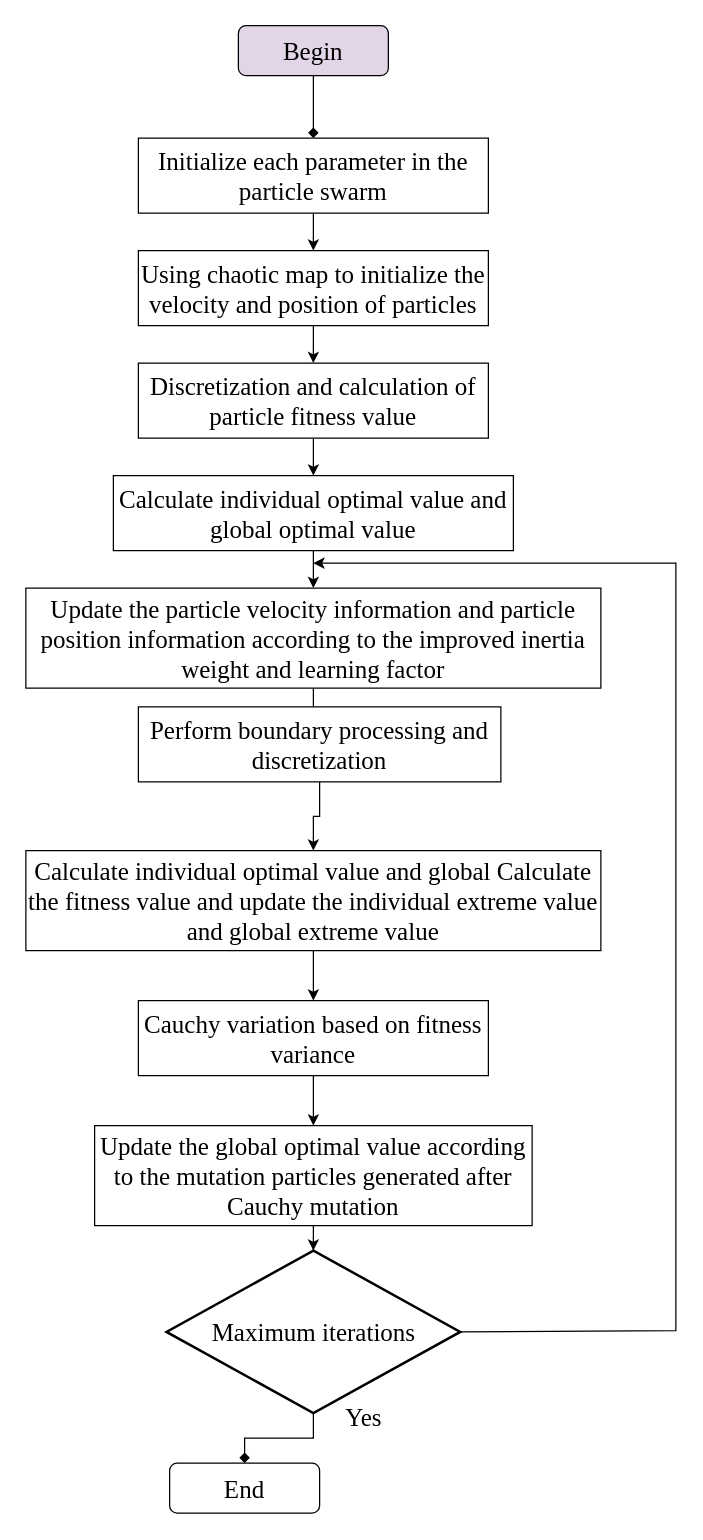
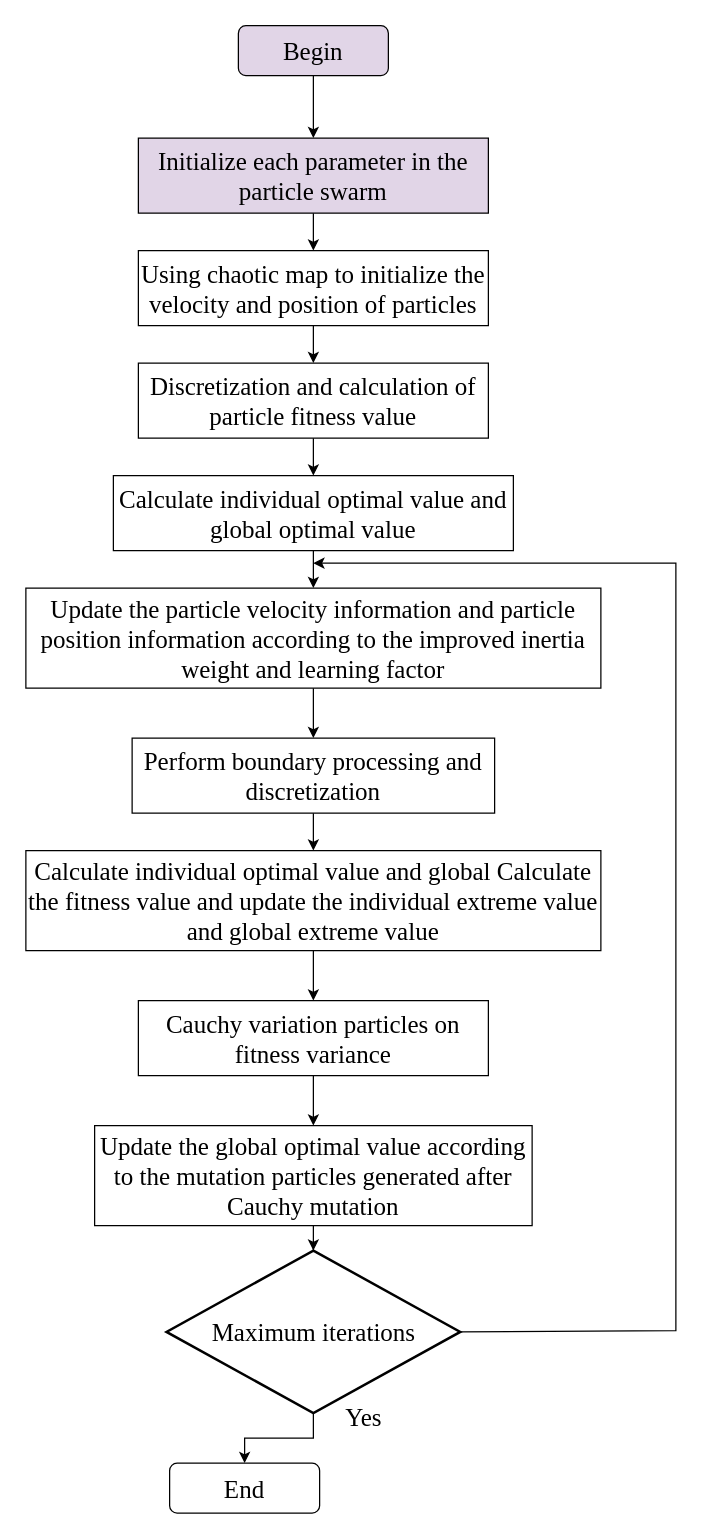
  <mxCell id="0" />
  <mxCell id="1" parent="0" />
- <mxCell id="2" value="" style="edgeStyle=orthogonalEdgeStyle;rounded=0;orthogonalLoop=1;jettySize=auto;html=1;endArrow=diamond;" edge="1" source="3" target="5" parent="1"><mxGeometry relative="1" as="geometry" /></mxCell>
+ <mxCell id="2" value="" style="edgeStyle=orthogonalEdgeStyle;rounded=0;orthogonalLoop=1;jettySize=auto;html=1;" edge="1" source="3" target="5" parent="1"><mxGeometry relative="1" as="geometry" /></mxCell>
  <mxCell id="3" value="Begin" style="rounded=1;whiteSpace=wrap;html=1;fontSize=20;glass=0;strokeWidth=1;shadow=0;fontFamily=Times New Roman;fillColor=#e1d5e7;" vertex="1" parent="1"><mxGeometry x="190" y="20" width="120" height="40" as="geometry" /></mxCell>
  <mxCell id="4" value="" style="edgeStyle=orthogonalEdgeStyle;rounded=0;orthogonalLoop=1;jettySize=auto;html=1;" edge="1" source="5" target="7" parent="1"><mxGeometry relative="1" as="geometry" /></mxCell>
- <mxCell id="5" value="Initialize each parameter in&amp;nbsp;the particle swarm" style="rounded=0;whiteSpace=wrap;html=1;fontFamily=Times New Roman;fontSize=20;" vertex="1" parent="1"><mxGeometry x="110" y="110" width="280" height="60" as="geometry" /></mxCell>
+ <mxCell id="5" value="Initialize each parameter in&amp;nbsp;the particle swarm" style="rounded=0;whiteSpace=wrap;html=1;fontFamily=Times New Roman;fontSize=20;fillColor=#e1d5e7;" vertex="1" parent="1"><mxGeometry x="110" y="110" width="280" height="60" as="geometry" /></mxCell>
  <mxCell id="6" value="" style="edgeStyle=orthogonalEdgeStyle;rounded=0;orthogonalLoop=1;jettySize=auto;html=1;" edge="1" source="7" target="9" parent="1"><mxGeometry relative="1" as="geometry" /></mxCell>
  <mxCell id="7" value="Using chaotic map to initialize the velocity and position of particles" style="rounded=0;whiteSpace=wrap;html=1;fontFamily=Times New Roman;fontSize=20;" vertex="1" parent="1"><mxGeometry x="110" y="200" width="280" height="60" as="geometry" /></mxCell>
  <mxCell id="8" value="" style="edgeStyle=orthogonalEdgeStyle;rounded=0;orthogonalLoop=1;jettySize=auto;html=1;" edge="1" source="9" target="11" parent="1"><mxGeometry relative="1" as="geometry" /></mxCell>
  <mxCell id="9" value="Discretization and calculation&amp;nbsp;of particle fitness value" style="rounded=0;whiteSpace=wrap;html=1;fontFamily=Times New Roman;fontSize=20;" vertex="1" parent="1"><mxGeometry x="110" y="290" width="280" height="60" as="geometry" /></mxCell>
  <mxCell id="10" value="" style="edgeStyle=orthogonalEdgeStyle;rounded=0;orthogonalLoop=1;jettySize=auto;html=1;" edge="1" source="11" target="13" parent="1"><mxGeometry relative="1" as="geometry" /></mxCell>
  <mxCell id="11" value="Calculate individual optimal value and global optimal value" style="rounded=0;whiteSpace=wrap;html=1;fontFamily=Times New Roman;fontSize=20;" vertex="1" parent="1"><mxGeometry x="90" y="380" width="320" height="60" as="geometry" /></mxCell>
  <mxCell id="12" value="" style="edgeStyle=orthogonalEdgeStyle;rounded=0;orthogonalLoop=1;jettySize=auto;html=1;" edge="1" source="13" target="15" parent="1"><mxGeometry relative="1" as="geometry" /></mxCell>
  <mxCell id="13" value="Update the particle velocity information and particle position information according to the improved inertia weight and learning factor" style="rounded=0;whiteSpace=wrap;html=1;fontFamily=Times New Roman;fontSize=20;" vertex="1" parent="1"><mxGeometry x="20" y="470" width="460" height="80" as="geometry" /></mxCell>
  <mxCell id="14" value="" style="edgeStyle=orthogonalEdgeStyle;rounded=0;orthogonalLoop=1;jettySize=auto;html=1;" edge="1" source="15" target="17" parent="1"><mxGeometry relative="1" as="geometry" /></mxCell>
- <mxCell id="15" value="Perform boundary processing&amp;nbsp;and discretization" style="rounded=0;whiteSpace=wrap;html=1;fontFamily=Times New Roman;fontSize=20;" vertex="1" parent="1"><mxGeometry x="110" y="565" width="290" height="60" as="geometry" /></mxCell>
+ <mxCell id="15" value="Perform boundary processing&amp;nbsp;and discretization" style="rounded=0;whiteSpace=wrap;html=1;fontFamily=Times New Roman;fontSize=20;" vertex="1" parent="1"><mxGeometry x="105" y="590" width="290" height="60" as="geometry" /></mxCell>
  <mxCell id="16" value="" style="edgeStyle=orthogonalEdgeStyle;rounded=0;orthogonalLoop=1;jettySize=auto;html=1;" edge="1" source="17" target="19" parent="1"><mxGeometry relative="1" as="geometry" /></mxCell>
  <mxCell id="17" value="Calculate individual optimal value and global Calculate the fitness value and update the individual extreme value and global extreme value" style="rounded=0;whiteSpace=wrap;html=1;fontFamily=Times New Roman;fontSize=20;" vertex="1" parent="1"><mxGeometry x="20" y="680" width="460" height="80" as="geometry" /></mxCell>
  <mxCell id="18" value="" style="edgeStyle=orthogonalEdgeStyle;rounded=0;orthogonalLoop=1;jettySize=auto;html=1;" edge="1" source="19" target="21" parent="1"><mxGeometry relative="1" as="geometry" /></mxCell>
- <mxCell id="19" value="Cauchy variation based&amp;nbsp;on fitness variance" style="rounded=0;whiteSpace=wrap;html=1;fontFamily=Times New Roman;fontSize=20;" vertex="1" parent="1"><mxGeometry x="110" y="800" width="280" height="60" as="geometry" /></mxCell>
+ <mxCell id="19" value="Cauchy variation particles&amp;nbsp;on fitness variance" style="rounded=0;whiteSpace=wrap;html=1;fontFamily=Times New Roman;fontSize=20;" vertex="1" parent="1"><mxGeometry x="110" y="800" width="280" height="60" as="geometry" /></mxCell>
  <mxCell id="20" value="" style="edgeStyle=orthogonalEdgeStyle;rounded=0;orthogonalLoop=1;jettySize=auto;html=1;fontFamily=Times New Roman;fontSize=20;" edge="1" source="21" target="23" parent="1"><mxGeometry relative="1" as="geometry" /></mxCell>
  <mxCell id="21" value="Update the global optimal value according to the mutation particles generated after Cauchy mutation" style="rounded=0;whiteSpace=wrap;html=1;fontFamily=Times New Roman;fontSize=20;" vertex="1" parent="1"><mxGeometry x="75" y="900" width="350" height="80" as="geometry" /></mxCell>
- <mxCell id="22" value="" style="edgeStyle=orthogonalEdgeStyle;rounded=0;orthogonalLoop=1;jettySize=auto;html=1;fontFamily=Times New Roman;fontSize=20;endArrow=diamond;" edge="1" source="23" target="24" parent="1"><mxGeometry relative="1" as="geometry" /></mxCell>
+ <mxCell id="22" value="" style="edgeStyle=orthogonalEdgeStyle;rounded=0;orthogonalLoop=1;jettySize=auto;html=1;fontFamily=Times New Roman;fontSize=20;" edge="1" source="23" target="24" parent="1"><mxGeometry relative="1" as="geometry" /></mxCell>
  <mxCell id="23" value="Maximum iterations" style="strokeWidth=2;html=1;shape=mxgraph.flowchart.decision;whiteSpace=wrap;fontFamily=Times New Roman;fontSize=20;" vertex="1" parent="1"><mxGeometry x="132.5" y="1000" width="235" height="130" as="geometry" /></mxCell>
  <mxCell id="24" value="End" style="rounded=1;whiteSpace=wrap;html=1;fontSize=20;glass=0;strokeWidth=1;shadow=0;fontFamily=Times New Roman;" vertex="1" parent="1"><mxGeometry x="135" y="1170" width="120" height="40" as="geometry" /></mxCell>
  <mxCell id="25" value="" style="endArrow=classic;html=1;rounded=0;exitX=1;exitY=0.5;exitDx=0;exitDy=0;exitPerimeter=0;" edge="1" source="23" parent="1"><mxGeometry width="50" height="50" relative="1" as="geometry"><mxPoint x="600" y="1100" as="sourcePoint" /><mxPoint x="250" y="450" as="targetPoint" /><Array as="points"><mxPoint x="540" y="1064" /><mxPoint x="540" y="450" /></Array></mxGeometry></mxCell>
  <mxCell id="26" value="Yes" style="text;html=1;align=center;verticalAlign=middle;resizable=0;points=[];autosize=1;strokeColor=none;fillColor=none;fontFamily=Times New Roman;fontSize=20;" vertex="1" parent="1"><mxGeometry x="265" y="1113" width="50" height="40" as="geometry" /></mxCell>
